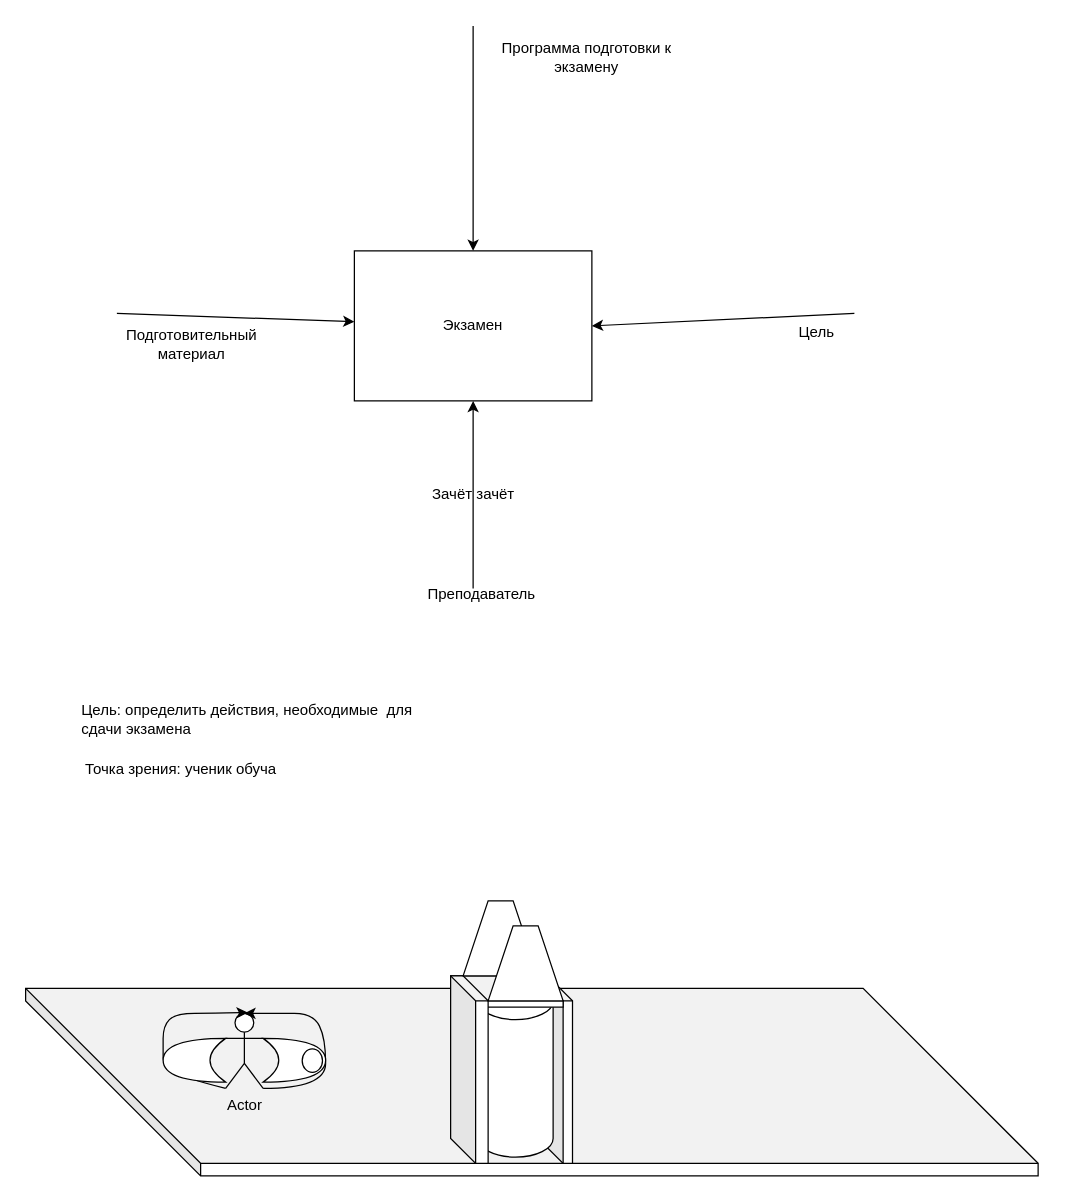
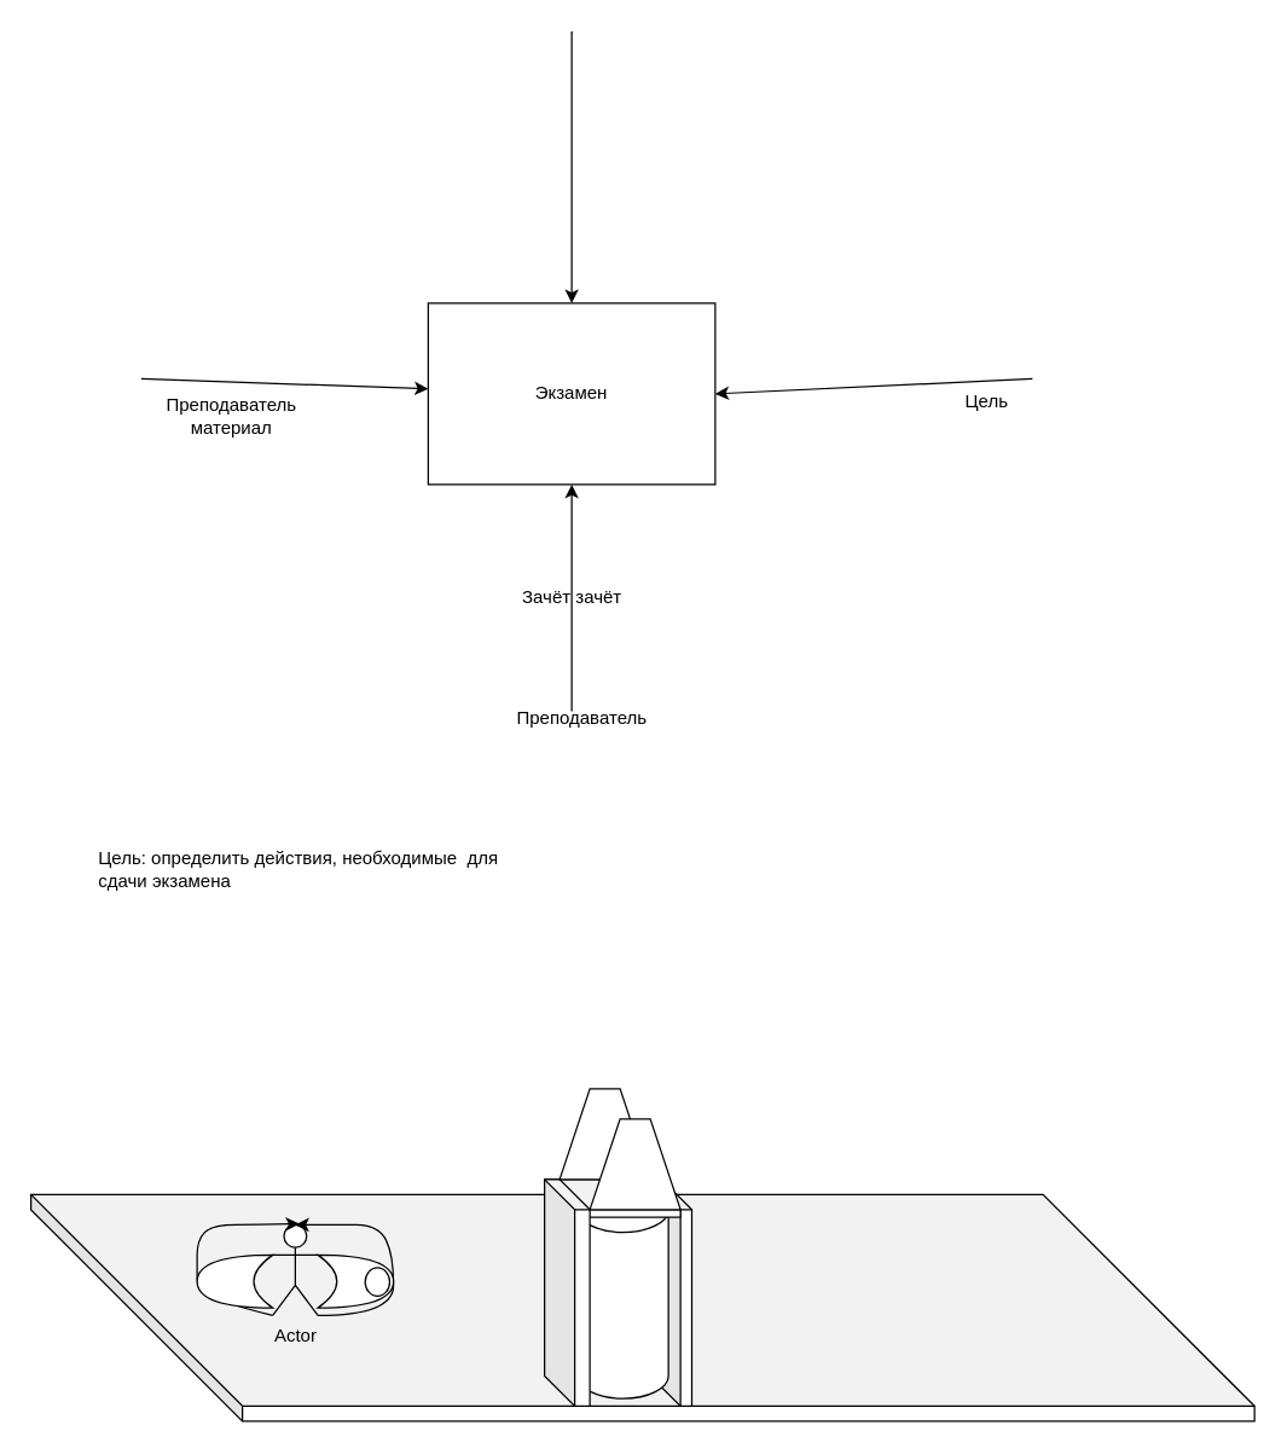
  <mxCell id="0" />
  <mxCell id="1" parent="0" />
  <mxCell id="2" value="" style="shape=cube;whiteSpace=wrap;html=1;boundedLbl=1;backgroundOutline=1;darkOpacity=0.05;darkOpacity2=0.1;size=140;gradientColor=none;" vertex="1" parent="1"><mxGeometry x="20" y="790" width="810" height="150" as="geometry" /></mxCell>
  <mxCell id="3" value="Экзамен" style="rounded=0;whiteSpace=wrap;html=1;" vertex="1" parent="1"><mxGeometry x="283" y="200" width="190" height="120" as="geometry" /></mxCell>
  <mxCell id="4" value="" style="endArrow=classic;html=1;rounded=0;" edge="1" parent="1" target="3"><mxGeometry width="50" height="50" relative="1" as="geometry"><mxPoint x="378" y="470" as="sourcePoint" /><mxPoint x="413" y="410" as="targetPoint" /></mxGeometry></mxCell>
  <mxCell id="5" value="" style="endArrow=classic;html=1;rounded=0;" edge="1" parent="1" target="3"><mxGeometry width="50" height="50" relative="1" as="geometry"><mxPoint x="93" y="250" as="sourcePoint" /><mxPoint x="163" y="220" as="targetPoint" /></mxGeometry></mxCell>
  <mxCell id="6" value="" style="endArrow=classic;html=1;rounded=0;entryX=0.5;entryY=0;entryDx=0;entryDy=0;" edge="1" parent="1" target="3"><mxGeometry width="50" height="50" relative="1" as="geometry"><mxPoint x="378" y="20" as="sourcePoint" /><mxPoint x="353" y="70" as="targetPoint" /></mxGeometry></mxCell>
  <mxCell id="7" value="" style="endArrow=classic;html=1;rounded=0;entryX=1;entryY=0.5;entryDx=0;entryDy=0;" edge="1" parent="1" target="3"><mxGeometry width="50" height="50" relative="1" as="geometry"><mxPoint x="683" y="250" as="sourcePoint" /><mxPoint x="633" y="250" as="targetPoint" /></mxGeometry></mxCell>
  <mxCell id="8" value="Цель" style="text;html=1;strokeColor=none;fillColor=none;align=center;verticalAlign=middle;whiteSpace=wrap;rounded=0;" vertex="1" parent="1"><mxGeometry x="623" y="250" width="60" height="30" as="geometry" /></mxCell>
  <mxCell id="9" value="Преподаватель" style="text;html=1;strokeColor=none;fillColor=none;align=center;verticalAlign=middle;whiteSpace=wrap;rounded=0;" vertex="1" parent="1"><mxGeometry x="320" y="460" width="130" height="30" as="geometry" /></mxCell>
  <mxCell id="10" value="Зачёт зачёт" style="text;html=1;strokeColor=none;fillColor=none;align=center;verticalAlign=middle;whiteSpace=wrap;rounded=0;" vertex="1" parent="1"><mxGeometry x="330.5" y="380" width="95" height="30" as="geometry" /></mxCell>
  <mxCell id="11" value="Actor" style="shape=umlActor;verticalLabelPosition=bottom;verticalAlign=top;html=1;outlineConnect=0;" vertex="1" parent="1"><mxGeometry x="180" y="810" width="30" height="60" as="geometry" /></mxCell>
  <mxCell id="12" value="" style="curved=1;endArrow=classic;html=1;rounded=0;entryX=0.5;entryY=0;entryDx=0;entryDy=0;entryPerimeter=0;" edge="1" parent="1" target="11"><mxGeometry width="50" height="50" relative="1" as="geometry"><mxPoint x="210" y="870" as="sourcePoint" /><mxPoint x="260" y="820" as="targetPoint" /><Array as="points"><mxPoint x="260" y="870" /><mxPoint x="260" y="830" /><mxPoint x="250" y="810" /><mxPoint x="220" y="810" /></Array></mxGeometry></mxCell>
  <mxCell id="13" value="" style="curved=1;endArrow=classic;html=1;rounded=0;entryX=0.589;entryY=-0.011;entryDx=0;entryDy=0;entryPerimeter=0;" edge="1" parent="1" target="11"><mxGeometry width="50" height="50" relative="1" as="geometry"><mxPoint x="180" y="870" as="sourcePoint" /><mxPoint x="130" y="800" as="targetPoint" /><Array as="points"><mxPoint x="180" y="870" /><mxPoint x="140" y="860" /><mxPoint x="130" y="850" /><mxPoint x="130" y="840" /><mxPoint x="130" y="820" /><mxPoint x="140" y="810" /><mxPoint x="170" y="810" /></Array></mxGeometry></mxCell>
  <mxCell id="14" value="" style="shape=xor;whiteSpace=wrap;html=1;" vertex="1" parent="1"><mxGeometry x="210" y="830" width="50" height="35" as="geometry" /></mxCell>
  <mxCell id="15" value="" style="shape=xor;whiteSpace=wrap;html=1;rotation=-180;" vertex="1" parent="1"><mxGeometry x="130" y="830" width="50" height="35" as="geometry" /></mxCell>
  <mxCell id="16" value="" style="ellipse;whiteSpace=wrap;html=1;rotation=90;" vertex="1" parent="1"><mxGeometry x="240" y="839.69" width="18.76" height="16.25" as="geometry" /></mxCell>
  <mxCell id="17" value="" style="shape=cube;whiteSpace=wrap;html=1;boundedLbl=1;backgroundOutline=1;darkOpacity=0.05;darkOpacity2=0.1;" vertex="1" parent="1"><mxGeometry x="430" y="780" width="27.5" height="150" as="geometry" /></mxCell>
  <mxCell id="18" value="" style="shape=cylinder3;whiteSpace=wrap;html=1;boundedLbl=1;backgroundOutline=1;size=15;" vertex="1" parent="1"><mxGeometry x="382" y="785" width="60" height="140" as="geometry" /></mxCell>
  <mxCell id="19" value="" style="shape=cube;whiteSpace=wrap;html=1;boundedLbl=1;backgroundOutline=1;darkOpacity=0.05;darkOpacity2=0.1;" vertex="1" parent="1"><mxGeometry x="360" y="780" width="90" height="25" as="geometry" /></mxCell>
  <mxCell id="20" value="" style="shape=cube;whiteSpace=wrap;html=1;boundedLbl=1;backgroundOutline=1;darkOpacity=0.05;darkOpacity2=0.1;" vertex="1" parent="1"><mxGeometry x="360" y="780" width="30" height="150" as="geometry" /></mxCell>
  <mxCell id="21" value="" style="shape=trapezoid;perimeter=trapezoidPerimeter;whiteSpace=wrap;html=1;fixedSize=1;" vertex="1" parent="1"><mxGeometry x="370" y="720" width="60" height="60" as="geometry" /></mxCell>
  <mxCell id="22" value="" style="shape=trapezoid;perimeter=trapezoidPerimeter;whiteSpace=wrap;html=1;fixedSize=1;" vertex="1" parent="1"><mxGeometry x="390" y="740" width="60" height="60" as="geometry" /></mxCell>
  <mxCell id="23" value="Цель: определить действия, необходимые&amp;nbsp; для сдачи экзамена" style="text;html=1;strokeColor=none;fillColor=none;align=left;verticalAlign=middle;whiteSpace=wrap;rounded=0;" vertex="1" parent="1"><mxGeometry x="63" y="560" width="290" height="30" as="geometry" /></mxCell>
- <mxCell id="24" value="Подготовительный материал" style="text;html=1;strokeColor=none;fillColor=none;align=center;verticalAlign=middle;whiteSpace=wrap;rounded=0;" vertex="1" parent="1"><mxGeometry x="93" y="260" width="120" height="30" as="geometry" /></mxCell>
- <mxCell id="25" value="Программа подготовки к экзамену" style="text;html=1;strokeColor=none;fillColor=none;align=center;verticalAlign=middle;whiteSpace=wrap;rounded=0;" vertex="1" parent="1"><mxGeometry x="395" y="30" width="148" height="30" as="geometry" /></mxCell>
- <mxCell id="26" value="Точка зрения: ученик обуча" style="text;html=1;strokeColor=none;fillColor=none;align=center;verticalAlign=middle;whiteSpace=wrap;rounded=0;" vertex="1" parent="1"><mxGeometry x="63" y="600" width="163" height="30" as="geometry" /></mxCell>
+ <mxCell id="24" value="Преподаватель материал" style="text;html=1;strokeColor=none;fillColor=none;align=center;verticalAlign=middle;whiteSpace=wrap;rounded=0;" vertex="1" parent="1"><mxGeometry x="93" y="260" width="120" height="30" as="geometry" /></mxCell>
